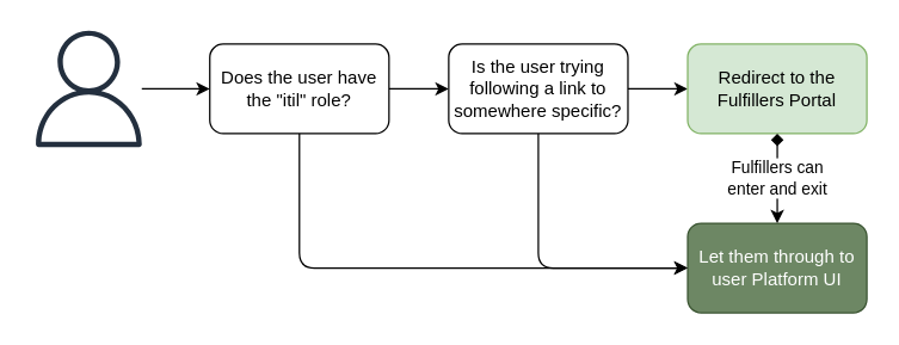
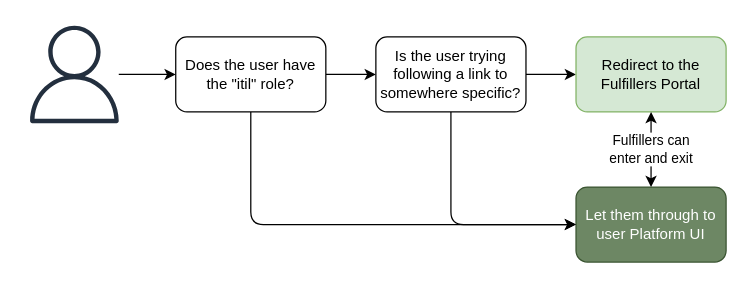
  <mxCell id="0" />
  <mxCell id="1" parent="0" />
  <mxCell id="2" value="" style="edgeStyle=orthogonalEdgeStyle;rounded=0;orthogonalLoop=1;jettySize=auto;html=1;" edge="1" parent="1" source="3" target="5"><mxGeometry relative="1" as="geometry" /></mxCell>
  <mxCell id="3" value="Does the user have the &quot;itil&quot; role?" style="rounded=1;whiteSpace=wrap;html=1;" vertex="1" parent="1"><mxGeometry x="140" y="29" width="120" height="60" as="geometry" /></mxCell>
  <mxCell id="4" value="" style="edgeStyle=orthogonalEdgeStyle;rounded=0;orthogonalLoop=1;jettySize=auto;html=1;" edge="1" parent="1" source="5" target="6"><mxGeometry relative="1" as="geometry" /></mxCell>
  <mxCell id="5" value="Is the user trying following a link to somewhere specific?" style="rounded=1;whiteSpace=wrap;html=1;" vertex="1" parent="1"><mxGeometry x="300" y="29" width="120" height="60" as="geometry" /></mxCell>
  <mxCell id="6" value="Redirect to the Fulfillers Portal" style="rounded=1;whiteSpace=wrap;html=1;fillColor=#d5e8d4;strokeColor=#82b366;" vertex="1" parent="1"><mxGeometry x="460" y="29" width="120" height="60" as="geometry" /></mxCell>
  <mxCell id="7" value="Let them through to user Platform UI" style="rounded=1;whiteSpace=wrap;html=1;fillColor=#6d8764;strokeColor=#3A5431;fontColor=#ffffff;" vertex="1" parent="1"><mxGeometry x="460" y="149" width="120" height="60" as="geometry" /></mxCell>
  <mxCell id="8" value="" style="edgeStyle=orthogonalEdgeStyle;rounded=0;orthogonalLoop=1;jettySize=auto;html=1;" edge="1" parent="1" source="9" target="3"><mxGeometry relative="1" as="geometry" /></mxCell>
  <mxCell id="9" value="" style="outlineConnect=0;fontColor=#232F3E;gradientColor=none;fillColor=#232F3E;strokeColor=none;dashed=0;verticalLabelPosition=bottom;verticalAlign=top;align=center;html=1;fontSize=12;fontStyle=0;aspect=fixed;pointerEvents=1;shape=mxgraph.aws4.user;" vertex="1" parent="1"><mxGeometry x="20" y="20" width="78" height="78" as="geometry" /></mxCell>
  <mxCell id="10" value="" style="endArrow=classic;html=1;exitX=0.5;exitY=1;exitDx=0;exitDy=0;entryX=0;entryY=0.5;entryDx=0;entryDy=0;edgeStyle=orthogonalEdgeStyle;" edge="1" parent="1" source="3" target="7"><mxGeometry width="50" height="50" relative="1" as="geometry"><mxPoint x="300" y="209" as="sourcePoint" /><mxPoint x="350" y="159" as="targetPoint" /></mxGeometry></mxCell>
  <mxCell id="11" value="" style="endArrow=classic;html=1;exitX=0.5;exitY=1;exitDx=0;exitDy=0;entryX=0;entryY=0.5;entryDx=0;entryDy=0;edgeStyle=orthogonalEdgeStyle;" edge="1" parent="1" source="5" target="7"><mxGeometry width="50" height="50" relative="1" as="geometry"><mxPoint x="210" y="99" as="sourcePoint" /><mxPoint x="470" y="169" as="targetPoint" /></mxGeometry></mxCell>
- <mxCell id="12" value="Fulfillers can &lt;br&gt;enter and exit" style="endArrow=diamond;startArrow=classic;html=1;entryX=0.5;entryY=1;entryDx=0;entryDy=0;exitX=0.5;exitY=0;exitDx=0;exitDy=0;" edge="1" parent="1" source="7" target="6"><mxGeometry width="50" height="50" relative="1" as="geometry"><mxPoint x="300" y="209" as="sourcePoint" /><mxPoint x="350" y="159" as="targetPoint" /></mxGeometry></mxCell>
+ <mxCell id="12" value="Fulfillers can &lt;br&gt;enter and exit" style="endArrow=classic;startArrow=classic;html=1;entryX=0.5;entryY=1;entryDx=0;entryDy=0;exitX=0.5;exitY=0;exitDx=0;exitDy=0;" edge="1" parent="1" source="7" target="6"><mxGeometry width="50" height="50" relative="1" as="geometry"><mxPoint x="300" y="209" as="sourcePoint" /><mxPoint x="350" y="159" as="targetPoint" /></mxGeometry></mxCell>
